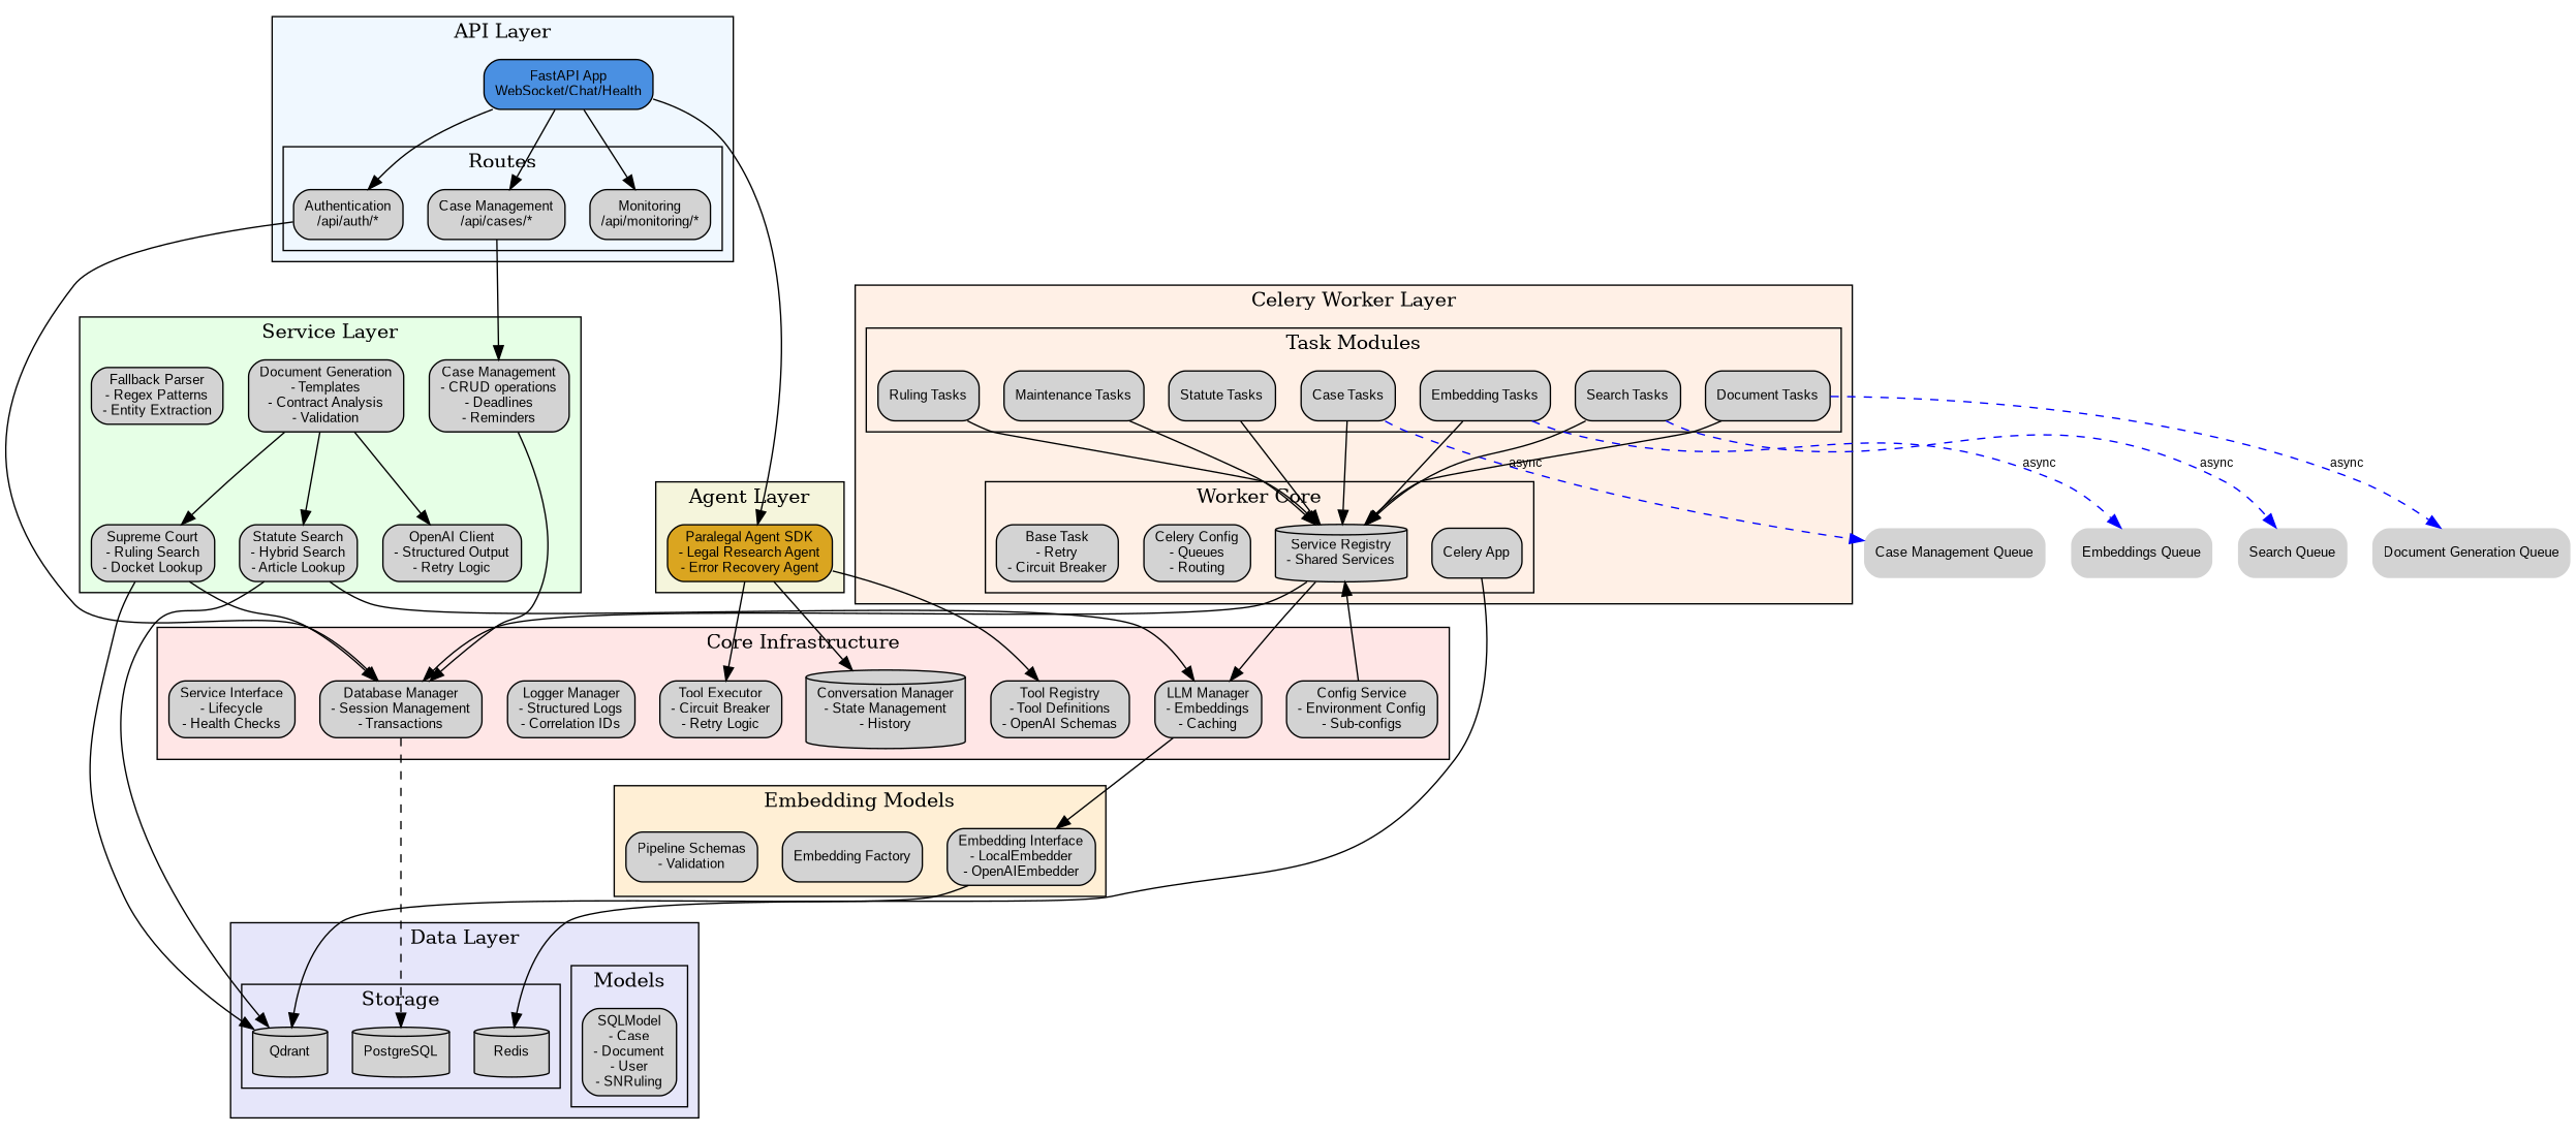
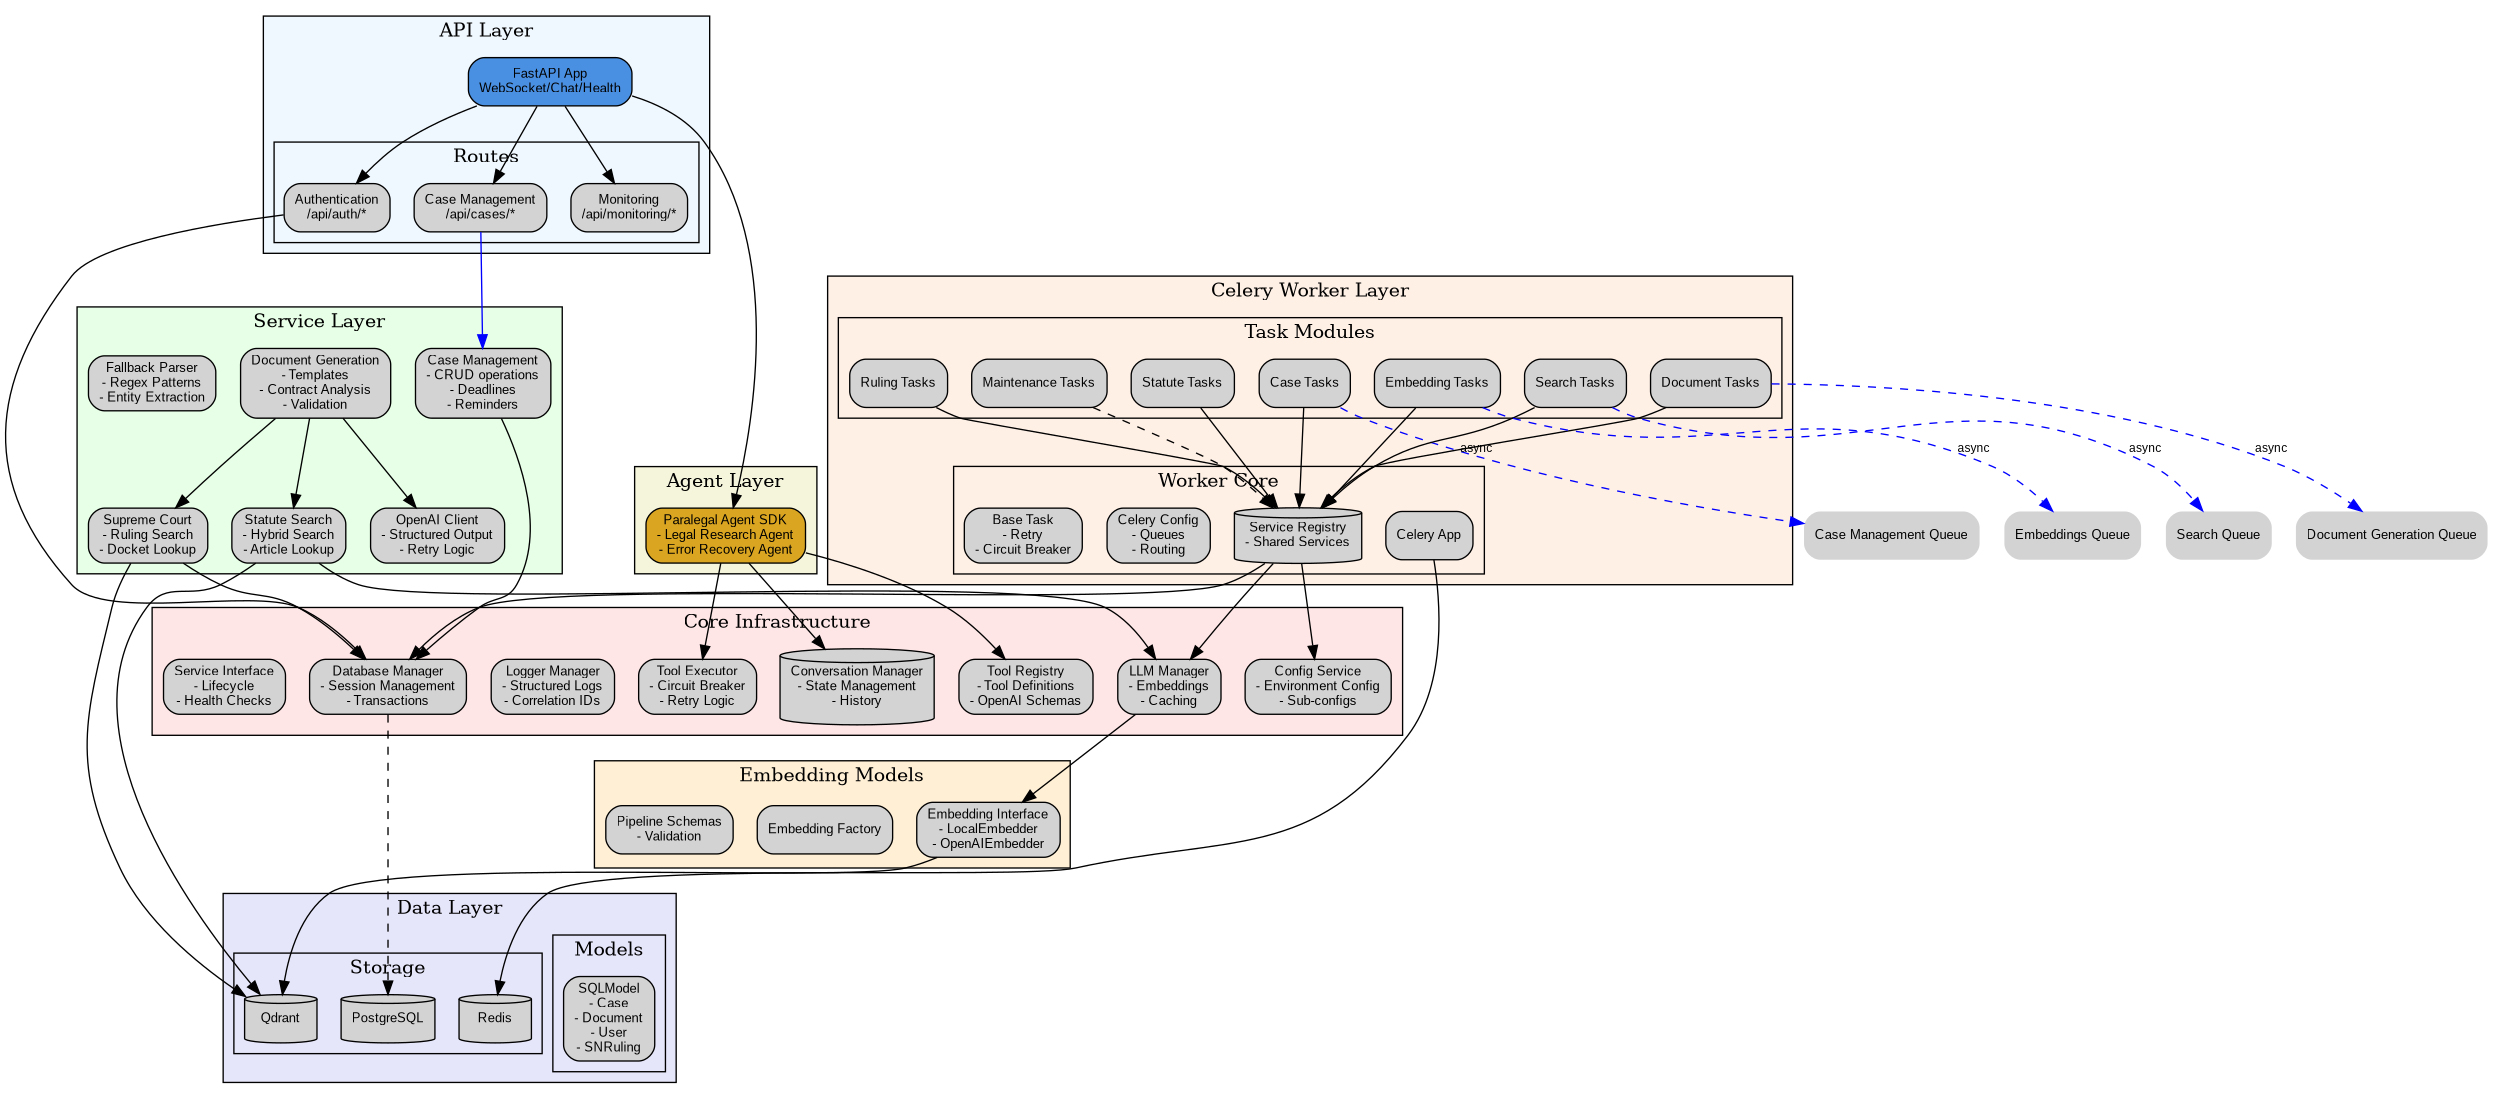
  digraph {
    compound=true
    rankdir=TB
    node [fontname=Arial fontsize=10 shape=box style="rounded,filled"]
    edge [fontname=Arial fontsize=9]
    n1 [fillcolor="#daa520" label="Paralegal Agent SDK\n- Legal Research Agent\n- Error Recovery Agent"]
    n2 [label="Authentication\n/api/auth/*"]
    n3 [label="Case Management\n/api/cases/*"]
    n4 [label="Monitoring\n/api/monitoring/*"]
    n5 [fillcolor="#4a90e2" label="FastAPI App\nWebSocket/Chat/Health"]
    n6 [label="Case Management\n- CRUD operations\n- Deadlines\n- Reminders"]
    n7 [label="Document Generation\n- Templates\n- Contract Analysis\n- Validation"]
    n8 [label="Statute Search\n- Hybrid Search\n- Article Lookup"]
    n9 [label="Supreme Court\n- Ruling Search\n- Docket Lookup"]
    n10 [label="OpenAI Client\n- Structured Output\n- Retry Logic"]
    n11 [label="Fallback Parser\n- Regex Patterns\n- Entity Extraction"]
    n12 [label="Config Service\n- Environment Config\n- Sub-configs"]
    n13 [label="Database Manager\n- Session Management\n- Transactions"]
    n14 [label="LLM Manager\n- Embeddings\n- Caching"]
    n15 [label="Tool Registry\n- Tool Definitions\n- OpenAI Schemas"]
    n16 [label="Tool Executor\n- Circuit Breaker\n- Retry Logic"]
    n17 [label="Logger Manager\n- Structured Logs\n- Correlation IDs"]
    n18 [label="Conversation Manager\n- State Management\n- History" shape=cylinder]
    n19 [label="Service Interface\n- Lifecycle\n- Health Checks"]
    n20 [label="Celery App"]
    n21 [label="Service Registry\n- Shared Services" shape=cylinder]
    n22 [label="Celery Config\n- Queues\n- Routing"]
    n23 [label="Base Task\n- Retry\n- Circuit Breaker"]
    n24 [label="Case Tasks"]
    n25 [label="Document Tasks"]
    n26 [label="Search Tasks"]
    n27 [label="Embedding Tasks"]
    n28 [label="Statute Tasks"]
    n29 [label="Ruling Tasks"]
    n30 [label="Maintenance Tasks"]
    n31 [label="SQLModel\n- Case\n- Document\n- User\n- SNRuling"]
    PostgreSQL [shape=cylinder]
    Redis [shape=cylinder]
    Qdrant [shape=cylinder]
    n35 [label="Embedding Interface\n- LocalEmbedder\n- OpenAIEmbedder"]
    n36 [label="Embedding Factory"]
    n37 [label="Pipeline Schemas\n- Validation"]
    "Case Management Queue" [shape=none]
    "Document Generation Queue" [shape=none]
    "Search Queue" [shape=none]
    "Embeddings Queue" [shape=none]
    subgraph cluster_1 {
      fillcolor="#f5f5dc"
      label="Agent Layer"
      style=filled
      n1
    }
    subgraph cluster_2 {
      fillcolor="#f0f8ff"
      label="API Layer"
      style=filled
      n5
      subgraph cluster_3 {
        fillcolor="#f0f8ff"
        label=Routes
        style=filled
        n2
        n3
        n4
      }
    }
    subgraph cluster_4 {
      fillcolor="#e6ffe6"
      label="Service Layer"
      style=filled
      n6
      n7
      n8
      n9
      n10
      n11
    }
    subgraph cluster_5 {
      fillcolor="#ffe6e6"
      label="Core Infrastructure"
      style=filled
      n12
      n13
      n14
      n15
      n16
      n17
      n18
      n19
    }
    subgraph cluster_6 {
      fillcolor="#fff0e6"
      label="Celery Worker Layer"
      style=filled
      subgraph cluster_7 {
        fillcolor="#fff0e6"
        label="Worker Core"
        style=filled
        n20
        n21
        n22
        n23
      }
      subgraph cluster_8 {
        fillcolor="#fff0e6"
        label="Task Modules"
        style=filled
        n24
        n25
        n26
        n27
        n28
        n29
        n30
      }
    }
    subgraph cluster_9 {
      fillcolor="#e6e6fa"
      label="Data Layer"
      style=filled
      subgraph cluster_10 {
        fillcolor="#e6e6fa"
        label=Models
        style=filled
        n31
      }
      subgraph cluster_11 {
        fillcolor="#e6e6fa"
        label=Storage
        style=filled
        PostgreSQL
        Redis
        Qdrant
      }
    }
    subgraph cluster_12 {
      fillcolor="#ffefd5"
      label="Embedding Models"
      style=filled
      n35
      n36
      n37
    }
    n1 -> n15
    n1 -> n16
    n1 -> n18
    n2 -> n13
-   n3 -> n6
+   n3 -> n6 [color=blue]
    n5 -> n1
    n5 -> n2
    n5 -> n3
    n5 -> n4
    n6 -> n13
    n7 -> n8
    n7 -> n9
    n7 -> n10
    n8 -> n14
    n8 -> Qdrant
    n9 -> n13
    n9 -> Qdrant
    n13 -> PostgreSQL [style=dashed]
    n14 -> n35
    n20 -> Redis
-   n12 -> n21
+   n21 -> n12
    n21 -> n13
    n21 -> n14
    n24 -> n21
    n24 -> "Case Management Queue" [color=blue label=async style=dashed]
    n25 -> n21
    n25 -> "Document Generation Queue" [color=blue label=async style=dashed]
    n26 -> n21
    n26 -> "Search Queue" [color=blue label=async style=dashed]
    n27 -> n21
    n27 -> "Embeddings Queue" [color=blue label=async style=dashed]
    n28 -> n21
    n29 -> n21
-   n30 -> n21
+   n30 -> n21 [style=dashed]
    n35 -> Qdrant
  }
